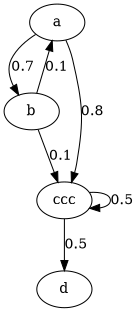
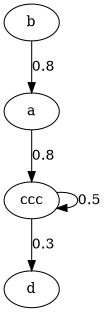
  digraph {
    a
    b
    ccc
    d
-   a -> b [label=0.7]
    a -> ccc [label=0.8]
-   b -> a [label=0.1]
-   b -> ccc [label=0.1]
+   b -> a [label=0.8]
    ccc -> ccc [label=0.5]
-   ccc -> d [label=0.5]
+   ccc -> d [label=0.3]
  }
